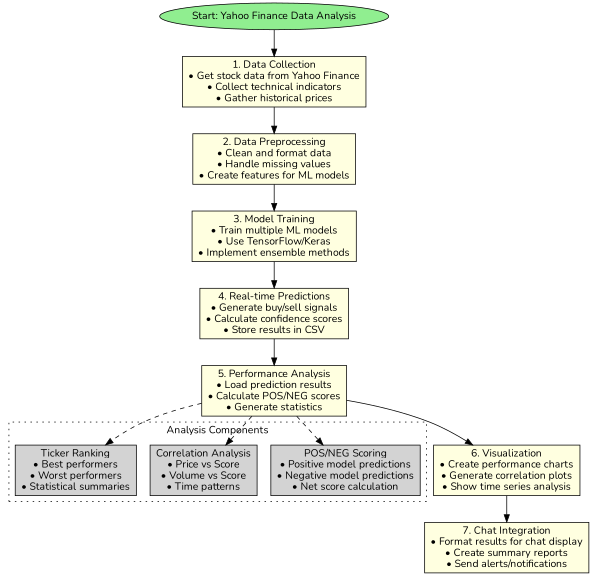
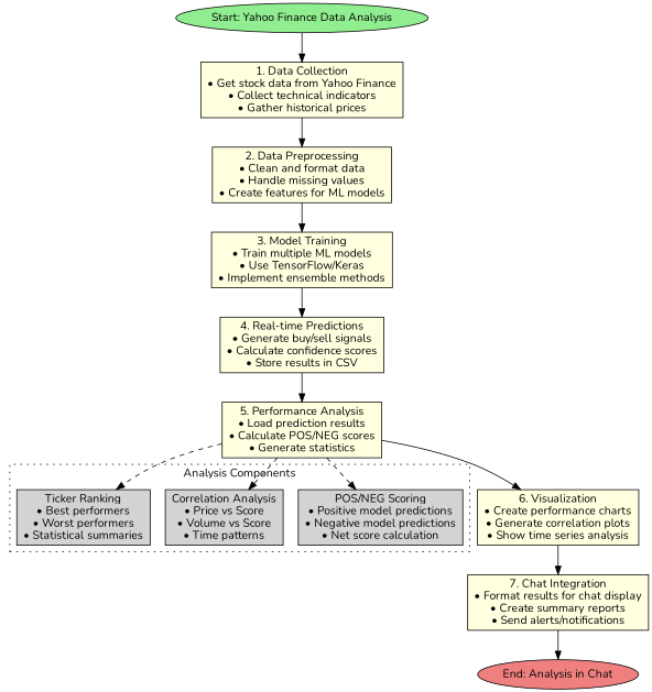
  digraph {
    rankdir=TB
    fontname=Nunito
    node [fillcolor=lightyellow fontname=Nunito shape=box style=filled]
    edge [fontname=Nunito]
    n1 [fillcolor=lightgray label="POS/NEG Scoring\n• Positive model predictions\n• Negative model predictions\n• Net score calculation"]
    n2 [fillcolor=lightgray label="Correlation Analysis\n• Price vs Score\n• Volume vs Score\n• Time patterns"]
    n3 [fillcolor=lightgray label="Ticker Ranking\n• Best performers\n• Worst performers\n• Statistical summaries"]
    n4 [fillcolor=lightgreen label="Start: Yahoo Finance Data Analysis" shape=ellipse]
    n5 [label="1. Data Collection\n• Get stock data from Yahoo Finance\n• Collect technical indicators\n• Gather historical prices"]
    n6 [label="2. Data Preprocessing\n• Clean and format data\n• Handle missing values\n• Create features for ML models"]
    n7 [label="3. Model Training\n• Train multiple ML models\n• Use TensorFlow/Keras\n• Implement ensemble methods"]
    n8 [label="4. Real-time Predictions\n• Generate buy/sell signals\n• Calculate confidence scores\n• Store results in CSV"]
    n9 [label="5. Performance Analysis\n• Load prediction results\n• Calculate POS/NEG scores\n• Generate statistics"]
    n10 [label="6. Visualization\n• Create performance charts\n• Generate correlation plots\n• Show time series analysis"]
    n11 [label="7. Chat Integration\n• Format results for chat display\n• Create summary reports\n• Send alerts/notifications"]
+   n12 [fillcolor=lightcoral label="End: Analysis in Chat" shape=ellipse]
    subgraph cluster_1 {
      label="Analysis Components"
      style=dotted
      n1
      n2
      n3
    }
    n4 -> n5
    n5 -> n6
    n6 -> n7
    n7 -> n8
    n8 -> n9
    n9 -> n1 [style=dashed]
    n9 -> n2 [style=dashed]
    n9 -> n3 [style=dashed]
    n9 -> n10
    n10 -> n11
+   n11 -> n12
  }
